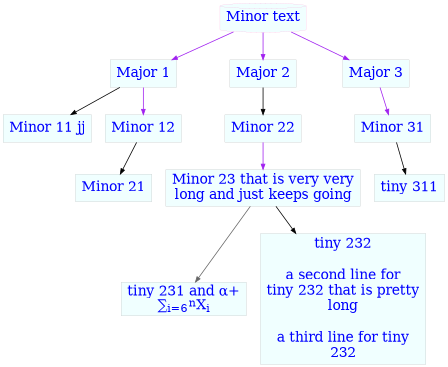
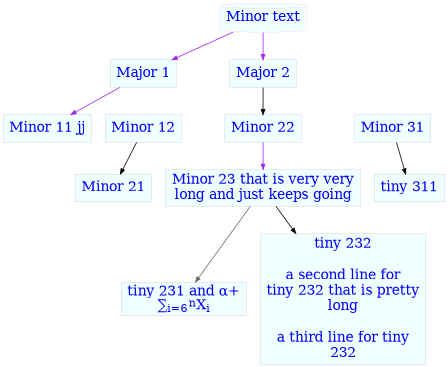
  digraph {
    rankdir=TB
    node [fillcolor=azure fontcolor=blue fontname="Times-Roman" fontsize=18 penwidth=0.1 shape=box style=filled]
    edge [arrowsize=0.7 color=purple]
    n1 [color=deeppink label="Minor text" shape=cylinder]
    n2 [label=<Major 1>]
    n3 [label=<Major 2>]
-   n4 [label=<Major 3>]
    n5 [label=<Minor 11 jj>]
    n6 [label=<Minor 12>]
    n7 [label=<Minor 22>]
    n8 [label=<Minor 31>]
    n9 [label=<Minor 21>]
    n10 [label=<Minor 23 that is very very<br></br>long and just keeps going>]
    n11 [label=<tiny 231 and &#945;+<br></br>&#8721;<sub>i=6</sub><sup>n</sup>X<sub>i</sub>>]
    n12 [label=<tiny 232<br></br><br></br>a second line for<br></br>tiny 232 that is pretty<br></br>long<br></br><br></br>a third line for tiny<br></br>232>]
    n13 [label=<tiny 311>]
    n1 -> n2
    n1 -> n3
-   n1 -> n4
-   n2 -> n5 [color=black]
-   n2 -> n6
+   n2 -> n5
    n3 -> n7 [color=black]
-   n4 -> n8
    n6 -> n9 [color=black]
    n7 -> n10
    n8 -> n13 [color=black]
    n10 -> n11 [color=gray40]
    n10 -> n12 [color=black]
  }
